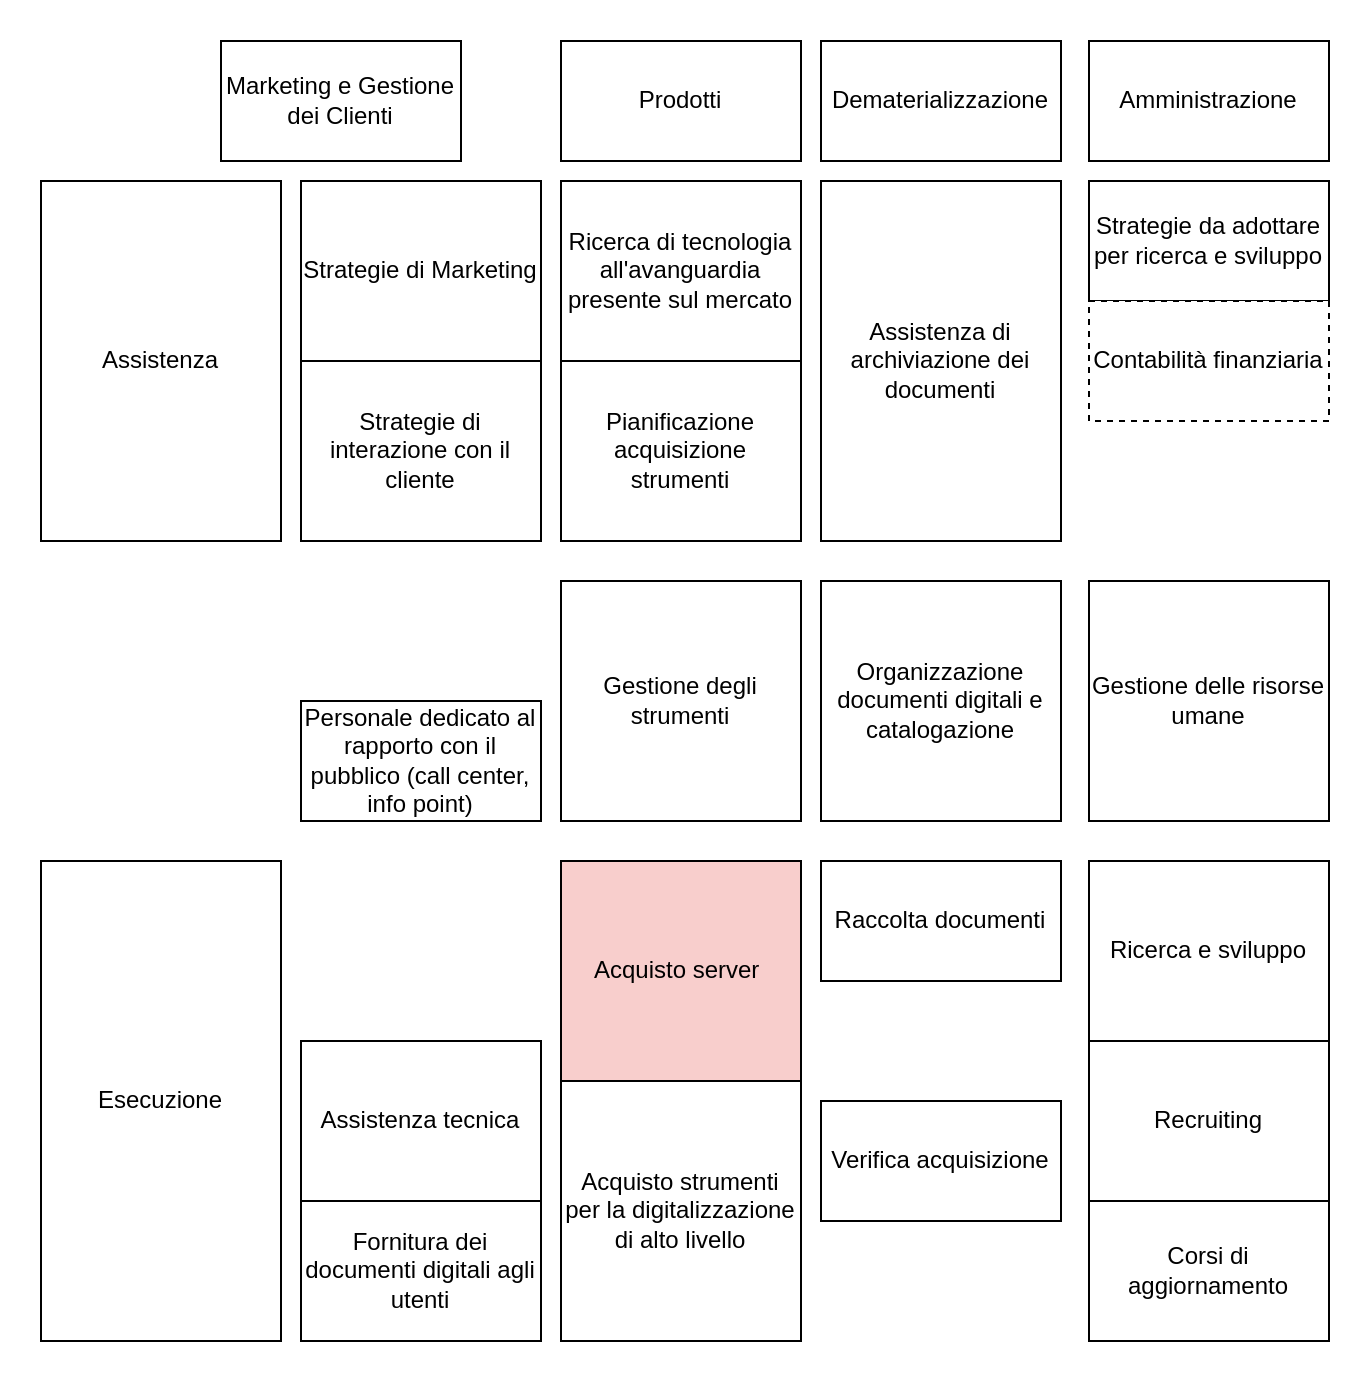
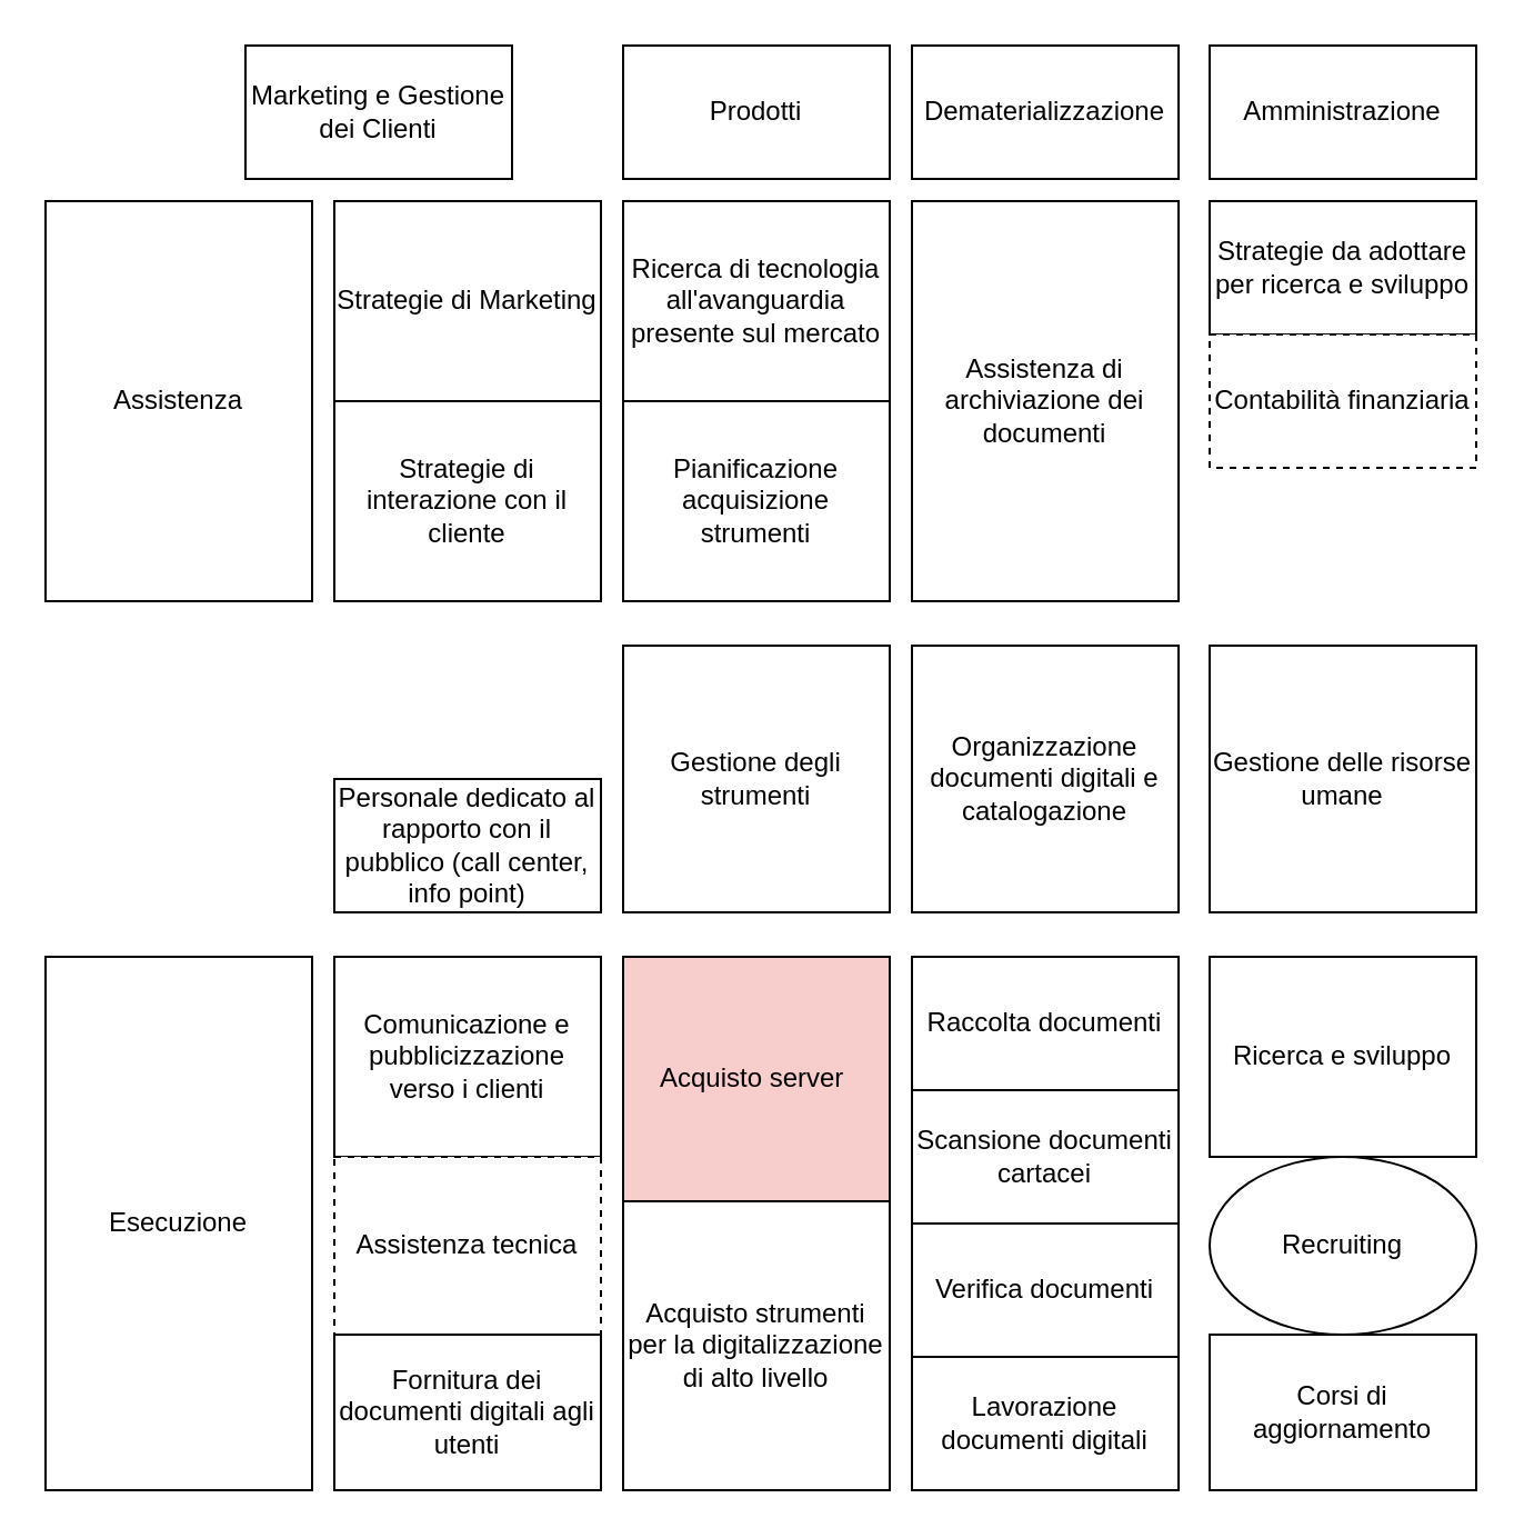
  <mxCell id="0" />
  <mxCell id="1" parent="0" />
  <mxCell id="2" value="Assistenza" style="rounded=0;whiteSpace=wrap;html=1;" parent="1" vertex="1"><mxGeometry x="20" y="90" width="120" height="180" as="geometry" /></mxCell>
  <mxCell id="3" value="Marketing e Gestione dei Clienti" style="rounded=0;whiteSpace=wrap;html=1;" parent="1" vertex="1"><mxGeometry x="110" y="20" width="120" height="60" as="geometry" /></mxCell>
  <mxCell id="4" value="Prodotti" style="rounded=0;whiteSpace=wrap;html=1;" parent="1" vertex="1"><mxGeometry x="280" y="20" width="120" height="60" as="geometry" /></mxCell>
  <mxCell id="5" value="Esecuzione" style="rounded=0;whiteSpace=wrap;html=1;" parent="1" vertex="1"><mxGeometry x="20" y="430" width="120" height="240" as="geometry" /></mxCell>
  <mxCell id="6" value="Amministrazione" style="rounded=0;whiteSpace=wrap;html=1;" parent="1" vertex="1"><mxGeometry x="544" y="20" width="120" height="60" as="geometry" /></mxCell>
  <mxCell id="7" value="Organizzazione documenti digitali e catalogazione" style="rounded=0;whiteSpace=wrap;html=1;" parent="1" vertex="1"><mxGeometry x="410" y="290" width="120" height="120" as="geometry" /></mxCell>
- <mxCell id="9" value="Verifica acquisizione" style="rounded=0;whiteSpace=wrap;html=1;" parent="1" vertex="1"><mxGeometry x="410" y="550" width="120" height="60" as="geometry" /></mxCell>
- <mxCell id="12" value="Assistenza tecnica" style="rounded=0;whiteSpace=wrap;html=1;" parent="1" vertex="1"><mxGeometry x="150" y="520" width="120" height="80" as="geometry" /></mxCell>
+ <mxCell id="8" value="Scansione documenti cartacei" style="rounded=0;whiteSpace=wrap;html=1;" parent="1" vertex="1"><mxGeometry x="410" y="490" width="120" height="60" as="geometry" /></mxCell>
+ <mxCell id="9" value="Verifica documenti" style="rounded=0;whiteSpace=wrap;html=1;" parent="1" vertex="1"><mxGeometry x="410" y="550" width="120" height="60" as="geometry" /></mxCell>
+ <mxCell id="10" value="Lavorazione documenti digitali" style="rounded=0;whiteSpace=wrap;html=1;" parent="1" vertex="1"><mxGeometry x="410" y="610" width="120" height="60" as="geometry" /></mxCell>
+ <mxCell id="11" value="Comunicazione e pubblicizzazione verso i clienti" style="rounded=0;whiteSpace=wrap;html=1;" parent="1" vertex="1"><mxGeometry x="150" y="430" width="120" height="90" as="geometry" /></mxCell>
+ <mxCell id="12" value="Assistenza tecnica" style="rounded=0;whiteSpace=wrap;html=1;dashed=1;" parent="1" vertex="1"><mxGeometry x="150" y="520" width="120" height="80" as="geometry" /></mxCell>
  <mxCell id="13" value="Strategie da adottare per ricerca e sviluppo" style="rounded=0;whiteSpace=wrap;html=1;" parent="1" vertex="1"><mxGeometry x="544" y="90" width="120" height="60" as="geometry" /></mxCell>
  <mxCell id="14" value="Ricerca e sviluppo" style="rounded=0;whiteSpace=wrap;html=1;" parent="1" vertex="1"><mxGeometry x="544" y="430" width="120" height="90" as="geometry" /></mxCell>
  <mxCell id="15" value="Acquisto server&amp;nbsp;" style="rounded=0;whiteSpace=wrap;html=1;fillColor=#f8cecc;" parent="1" vertex="1"><mxGeometry x="280" y="430" width="120" height="110" as="geometry" /></mxCell>
  <mxCell id="16" value="Contabilità finanziaria" style="rounded=0;whiteSpace=wrap;html=1;dashed=1;" parent="1" vertex="1"><mxGeometry x="544" y="150" width="120" height="60" as="geometry" /></mxCell>
  <mxCell id="17" value="Gestione delle risorse umane" style="rounded=0;whiteSpace=wrap;html=1;" parent="1" vertex="1"><mxGeometry x="544" y="290" width="120" height="120" as="geometry" /></mxCell>
- <mxCell id="18" value="Recruiting" style="rounded=0;whiteSpace=wrap;html=1;" parent="1" vertex="1"><mxGeometry x="544" y="520" width="120" height="80" as="geometry" /></mxCell>
+ <mxCell id="18" value="Recruiting" style="ellipse;whiteSpace=wrap;html=1;" parent="1" vertex="1"><mxGeometry x="544" y="520" width="120" height="80" as="geometry" /></mxCell>
  <mxCell id="19" value="Corsi di aggiornamento" style="rounded=0;whiteSpace=wrap;html=1;" parent="1" vertex="1"><mxGeometry x="544" y="600" width="120" height="70" as="geometry" /></mxCell>
  <mxCell id="20" value="Acquisto strumenti per la digitalizzazione di alto livello" style="rounded=0;whiteSpace=wrap;html=1;" parent="1" vertex="1"><mxGeometry x="280" y="540" width="120" height="130" as="geometry" /></mxCell>
  <mxCell id="21" value="Ricerca di tecnologia all'avanguardia presente sul mercato" style="rounded=0;whiteSpace=wrap;html=1;" parent="1" vertex="1"><mxGeometry x="280" y="90" width="120" height="90" as="geometry" /></mxCell>
  <mxCell id="22" value="Pianificazione acquisizione strumenti" style="rounded=0;whiteSpace=wrap;html=1;" parent="1" vertex="1"><mxGeometry x="280" y="180" width="120" height="90" as="geometry" /></mxCell>
  <mxCell id="23" value="Gestione degli strumenti" style="rounded=0;whiteSpace=wrap;html=1;" parent="1" vertex="1"><mxGeometry x="280" y="290" width="120" height="120" as="geometry" /></mxCell>
  <mxCell id="24" value="Fornitura dei documenti digitali agli utenti" style="rounded=0;whiteSpace=wrap;html=1;" parent="1" vertex="1"><mxGeometry x="150" y="600" width="120" height="70" as="geometry" /></mxCell>
  <mxCell id="25" value="Raccolta documenti" style="rounded=0;whiteSpace=wrap;html=1;" parent="1" vertex="1"><mxGeometry x="410" y="430" width="120" height="60" as="geometry" /></mxCell>
  <mxCell id="26" value="Strategie di Marketing" style="rounded=0;whiteSpace=wrap;html=1;" parent="1" vertex="1"><mxGeometry x="150" y="90" width="120" height="90" as="geometry" /></mxCell>
  <mxCell id="27" value="Strategie di interazione con il cliente" style="rounded=0;whiteSpace=wrap;html=1;" parent="1" vertex="1"><mxGeometry x="150" y="180" width="120" height="90" as="geometry" /></mxCell>
  <mxCell id="28" value="Personale dedicato al rapporto con il pubblico (call center, info point)" style="rounded=0;whiteSpace=wrap;html=1;" parent="1" vertex="1"><mxGeometry x="150" y="350" width="120" height="60" as="geometry" /></mxCell>
  <mxCell id="29" value="Dematerializzazione" style="rounded=0;whiteSpace=wrap;html=1;" vertex="1" parent="1"><mxGeometry x="410" y="20" width="120" height="60" as="geometry" /></mxCell>
  <mxCell id="30" value="Assistenza di archiviazione dei documenti" style="rounded=0;whiteSpace=wrap;html=1;" vertex="1" parent="1"><mxGeometry x="410" y="90" width="120" height="180" as="geometry" /></mxCell>
